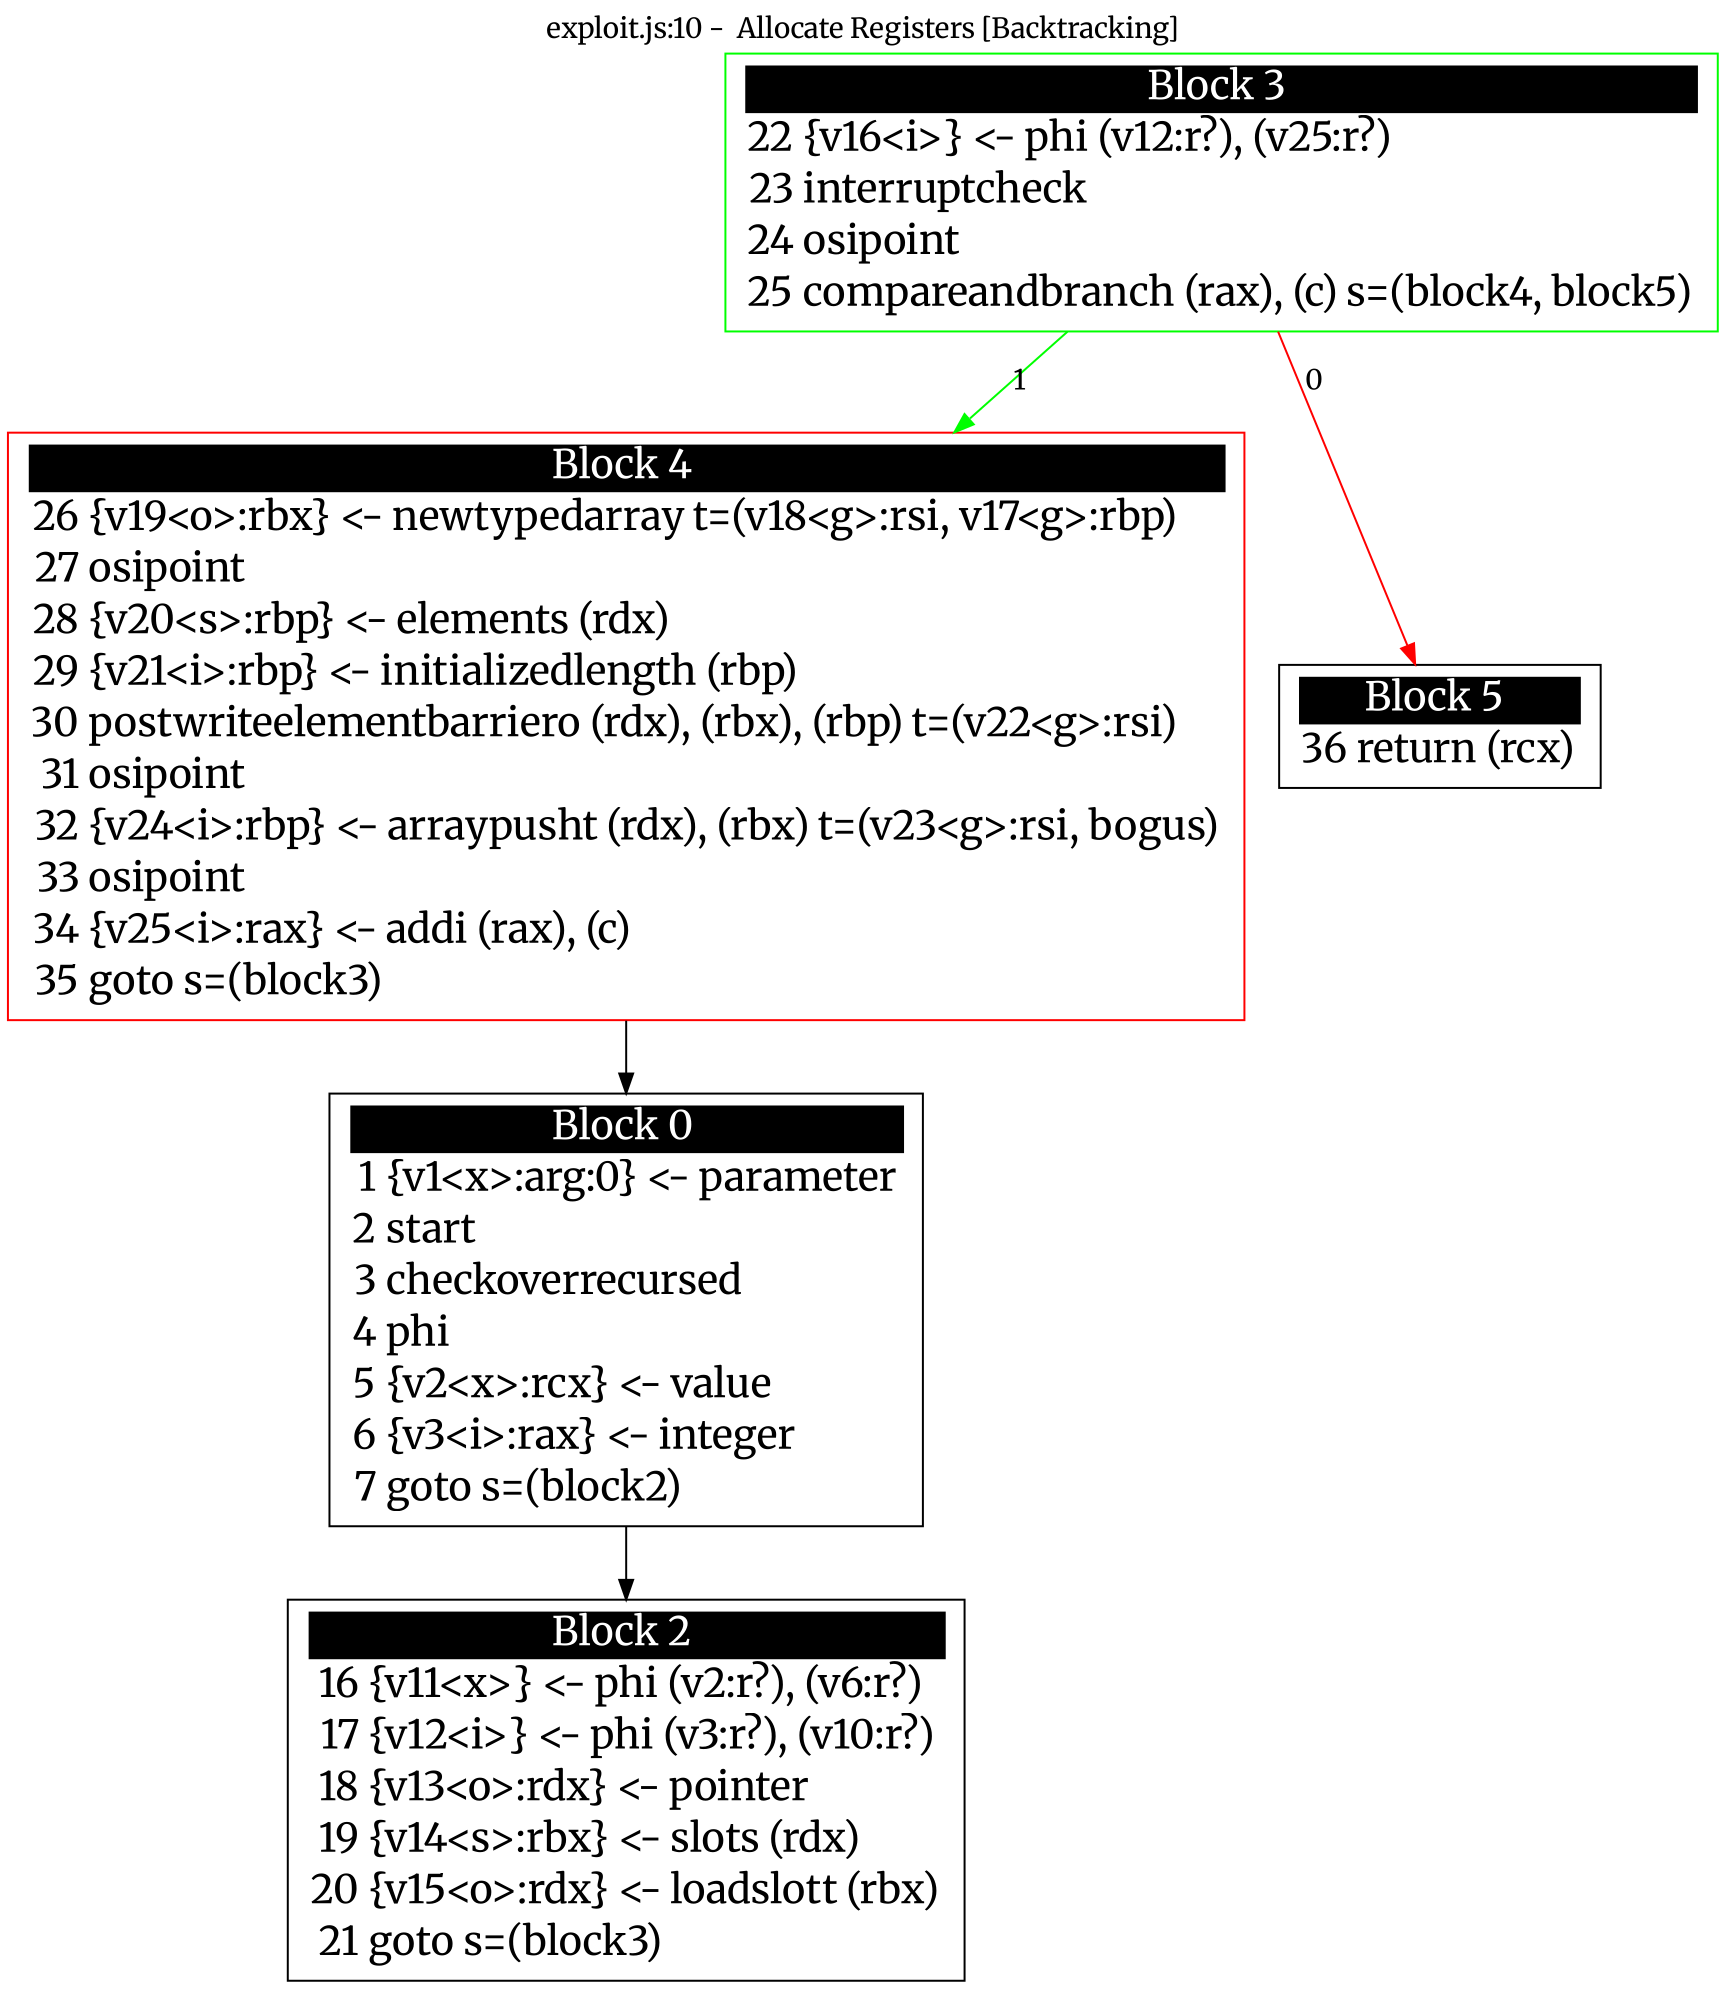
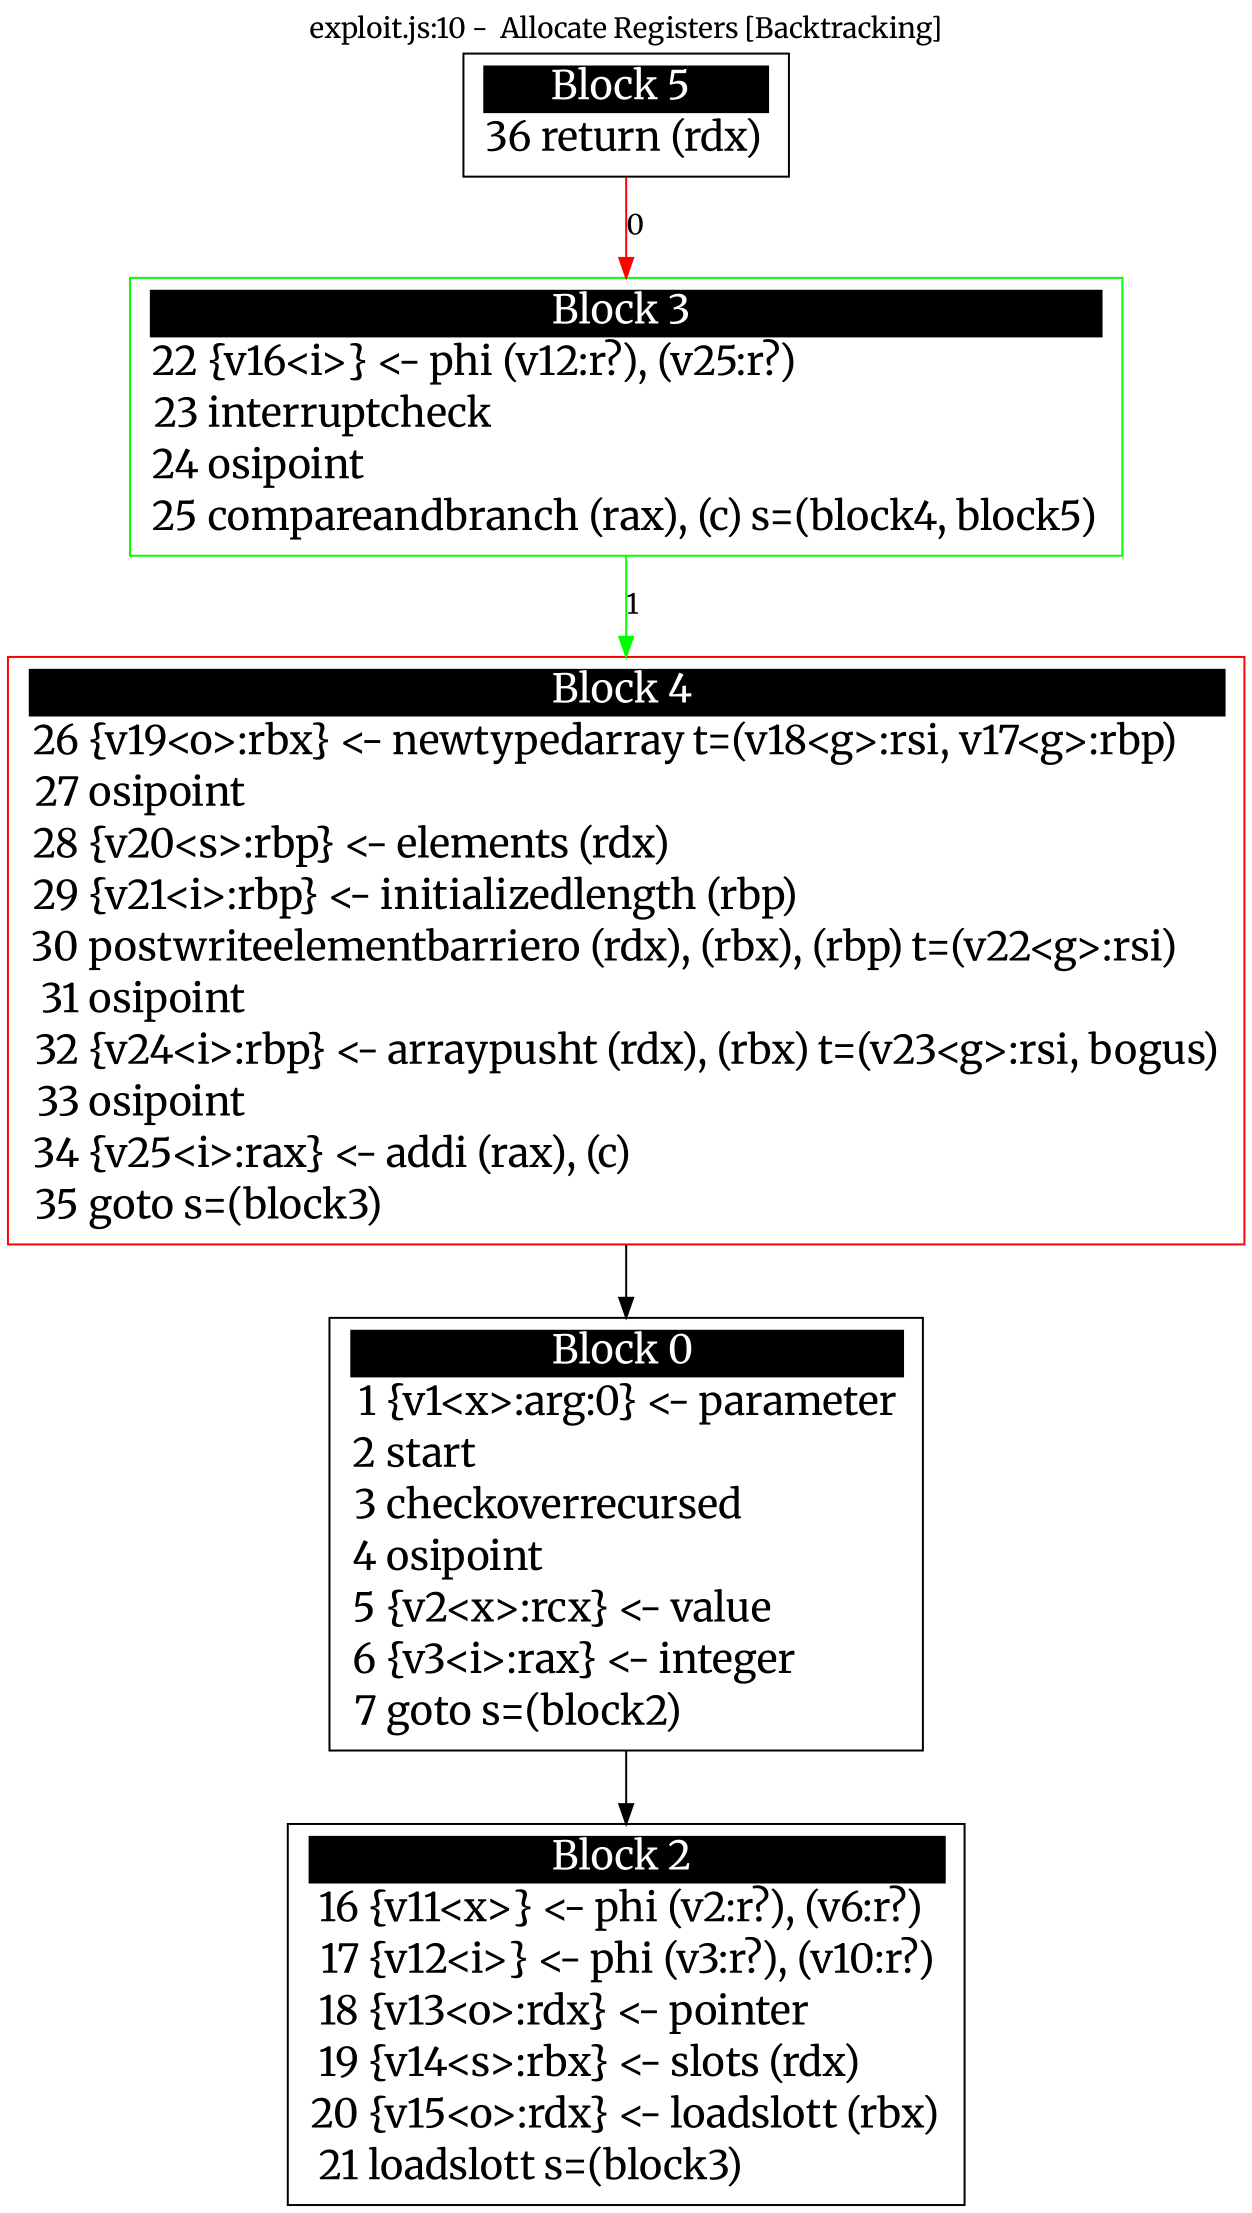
  digraph {
    fontname=Merriweather
    label="exploit.js:10 -  Allocate Registers [Backtracking]"
    labelfontsize=30
    labelloc=t
    rankdir=TB
    splines=true
    node [fontname=Merriweather fontsize=20 shape=box]
    edge [fontname=Merriweather]
-   n1 [label=<<table border="0" cellborder="0" cellpadding="1"><tr><td align="center" bgcolor="black" colspan="3"><font color="white">Block 0 </font></td></tr><tr><td align="right" port="i1">1</td><td align="left">{v1&lt;x&gt;:arg:0} &lt;- parameter</td></tr><tr><td align="right" port="i2">2</td><td align="left">start</td></tr><tr><td align="right" port="i3">3</td><td align="left">checkoverrecursed</td></tr><tr><td align="right" port="i4">4</td><td align="left">phi</td></tr><tr><td align="right" port="i5">5</td><td align="left">{v2&lt;x&gt;:rcx} &lt;- value</td></tr><tr><td align="right" port="i6">6</td><td align="left">{v3&lt;i&gt;:rax} &lt;- integer</td></tr><tr><td align="right" port="i7">7</td><td align="left">goto s=(block2)</td></tr></table>>]
-   n2 [label=<<table border="0" cellborder="0" cellpadding="1"><tr><td align="center" bgcolor="black" colspan="3"><font color="white">Block 2 </font></td></tr><tr><td align="right" port="i16">16</td><td align="left">{v11&lt;x&gt;} &lt;- phi (v2:r?), (v6:r?)</td></tr><tr><td align="right" port="i17">17</td><td align="left">{v12&lt;i&gt;} &lt;- phi (v3:r?), (v10:r?)</td></tr><tr><td align="right" port="i18">18</td><td align="left">{v13&lt;o&gt;:rdx} &lt;- pointer</td></tr><tr><td align="right" port="i19">19</td><td align="left">{v14&lt;s&gt;:rbx} &lt;- slots (rdx)</td></tr><tr><td align="right" port="i20">20</td><td align="left">{v15&lt;o&gt;:rdx} &lt;- loadslott (rbx)</td></tr><tr><td align="right" port="i21">21</td><td align="left">goto s=(block3)</td></tr></table>>]
+   n1 [label=<<table border="0" cellborder="0" cellpadding="1"><tr><td align="center" bgcolor="black" colspan="3"><font color="white">Block 0 </font></td></tr><tr><td align="right" port="i1">1</td><td align="left">{v1&lt;x&gt;:arg:0} &lt;- parameter</td></tr><tr><td align="right" port="i2">2</td><td align="left">start</td></tr><tr><td align="right" port="i3">3</td><td align="left">checkoverrecursed</td></tr><tr><td align="right" port="i4">4</td><td align="left">osipoint</td></tr><tr><td align="right" port="i5">5</td><td align="left">{v2&lt;x&gt;:rcx} &lt;- value</td></tr><tr><td align="right" port="i6">6</td><td align="left">{v3&lt;i&gt;:rax} &lt;- integer</td></tr><tr><td align="right" port="i7">7</td><td align="left">goto s=(block2)</td></tr></table>>]
+   n2 [label=<<table border="0" cellborder="0" cellpadding="1"><tr><td align="center" bgcolor="black" colspan="3"><font color="white">Block 2 </font></td></tr><tr><td align="right" port="i16">16</td><td align="left">{v11&lt;x&gt;} &lt;- phi (v2:r?), (v6:r?)</td></tr><tr><td align="right" port="i17">17</td><td align="left">{v12&lt;i&gt;} &lt;- phi (v3:r?), (v10:r?)</td></tr><tr><td align="right" port="i18">18</td><td align="left">{v13&lt;o&gt;:rdx} &lt;- pointer</td></tr><tr><td align="right" port="i19">19</td><td align="left">{v14&lt;s&gt;:rbx} &lt;- slots (rdx)</td></tr><tr><td align="right" port="i20">20</td><td align="left">{v15&lt;o&gt;:rdx} &lt;- loadslott (rbx)</td></tr><tr><td align="right" port="i21">21</td><td align="left">loadslott s=(block3)</td></tr></table>>]
    n3 [color=green label=<<table border="0" cellborder="0" cellpadding="1"><tr><td align="center" bgcolor="black" colspan="3"><font color="white">Block 3 </font></td></tr><tr><td align="right" port="i22">22</td><td align="left">{v16&lt;i&gt;} &lt;- phi (v12:r?), (v25:r?)</td></tr><tr><td align="right" port="i23">23</td><td align="left">interruptcheck</td></tr><tr><td align="right" port="i24">24</td><td align="left">osipoint</td></tr><tr><td align="right" port="i25">25</td><td align="left">compareandbranch (rax), (c) s=(block4, block5)</td></tr></table>>]
    n4 [color=red label=<<table border="0" cellborder="0" cellpadding="1"><tr><td align="center" bgcolor="black" colspan="3"><font color="white">Block 4 </font></td></tr><tr><td align="right" port="i26">26</td><td align="left">{v19&lt;o&gt;:rbx} &lt;- newtypedarray t=(v18&lt;g&gt;:rsi, v17&lt;g&gt;:rbp)</td></tr><tr><td align="right" port="i27">27</td><td align="left">osipoint</td></tr><tr><td align="right" port="i28">28</td><td align="left">{v20&lt;s&gt;:rbp} &lt;- elements (rdx)</td></tr><tr><td align="right" port="i29">29</td><td align="left">{v21&lt;i&gt;:rbp} &lt;- initializedlength (rbp)</td></tr><tr><td align="right" port="i30">30</td><td align="left">postwriteelementbarriero (rdx), (rbx), (rbp) t=(v22&lt;g&gt;:rsi)</td></tr><tr><td align="right" port="i31">31</td><td align="left">osipoint</td></tr><tr><td align="right" port="i32">32</td><td align="left">{v24&lt;i&gt;:rbp} &lt;- arraypusht (rdx), (rbx) t=(v23&lt;g&gt;:rsi, bogus)</td></tr><tr><td align="right" port="i33">33</td><td align="left">osipoint</td></tr><tr><td align="right" port="i34">34</td><td align="left">{v25&lt;i&gt;:rax} &lt;- addi (rax), (c)</td></tr><tr><td align="right" port="i35">35</td><td align="left">goto s=(block3)</td></tr></table>>]
-   n5 [label=<<table border="0" cellborder="0" cellpadding="1"><tr><td align="center" bgcolor="black" colspan="3"><font color="white">Block 5 </font></td></tr><tr><td align="right" port="i36">36</td><td align="left">return (rcx)</td></tr></table>>]
+   n5 [label=<<table border="0" cellborder="0" cellpadding="1"><tr><td align="center" bgcolor="black" colspan="3"><font color="white">Block 5 </font></td></tr><tr><td align="right" port="i36">36</td><td align="left">return (rdx)</td></tr></table>>]
    n1 -> n2
    n3 -> n4 [color=green label=1]
-   n3 -> n5 [color=red label=0]
+   n5 -> n3 [color=red label=0]
    n4 -> n1
  }
